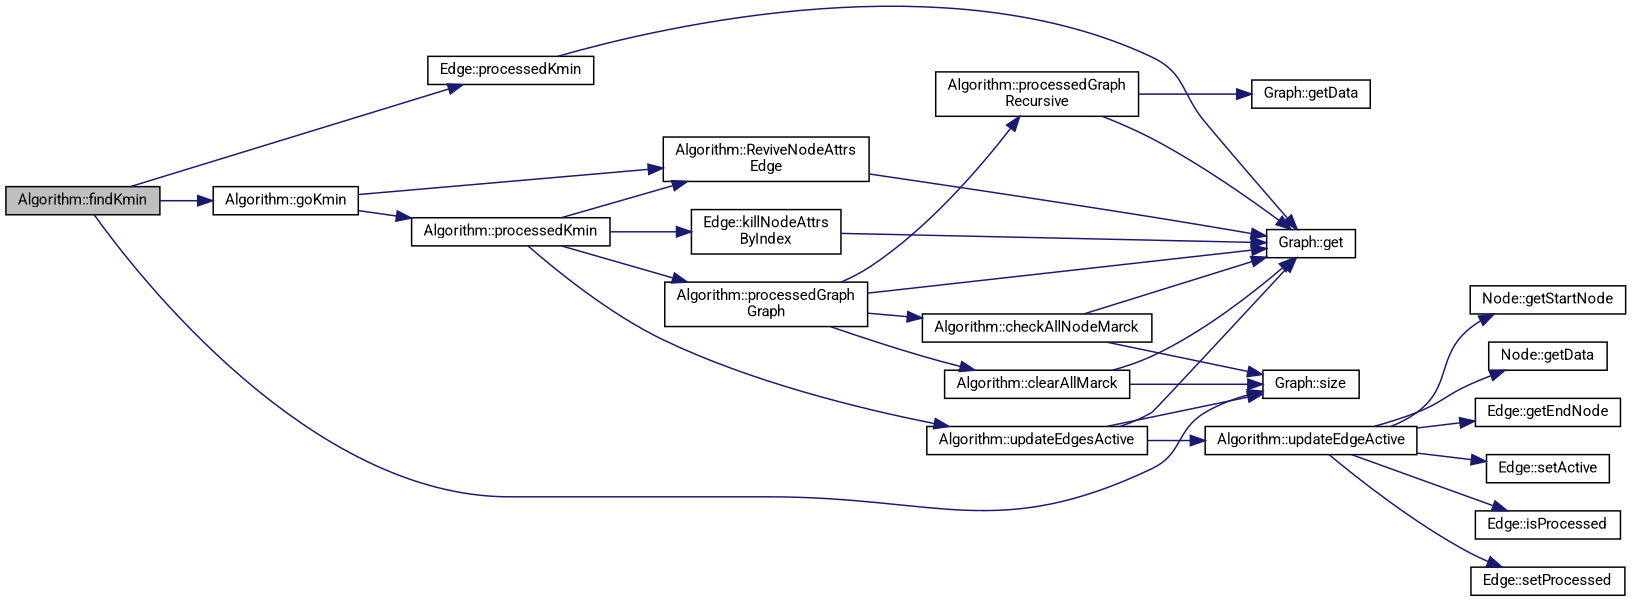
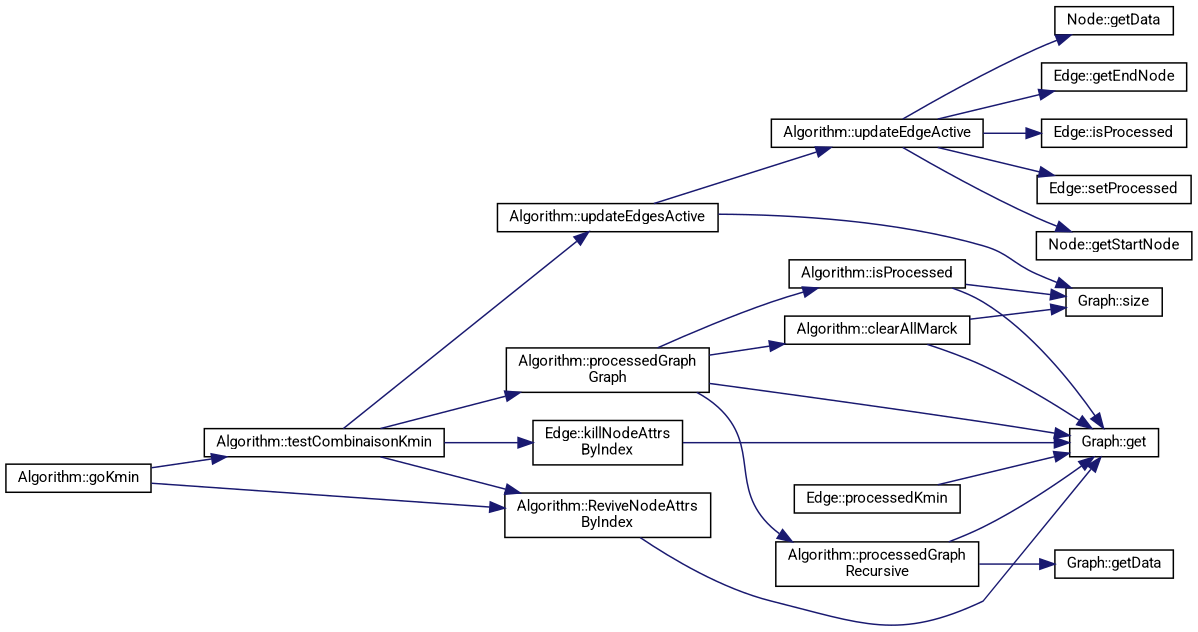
  digraph {
    fontname=Roboto
    rankdir=LR
    node [color=black fillcolor=white fontname=Roboto fontsize=10 shape=record style=filled]
    edge [color=midnightblue fontname=Roboto fontsize=10 labelfontname=Helvetica labelfontsize=10 style=solid]
-   n1 [fillcolor=grey75 fontcolor=black height=0.2 label="Algorithm::findKmin" width=0.4]
    n2 [height=0.2 label="Graph::size" width=0.4]
    n3 [height=0.2 label="Algorithm::goKmin" width=0.4]
    n4 [height=0.2 label="Edge::processedKmin" width=0.4]
-   n5 [height=0.2 label="Algorithm::processedKmin" width=0.4]
-   n6 [height=0.2 label="Algorithm::ReviveNodeAttrs\lEdge" width=0.4]
+   n5 [height=0.2 label="Algorithm::testCombinaisonKmin" width=0.4]
+   n6 [height=0.2 label="Algorithm::ReviveNodeAttrs\lByIndex" width=0.4]
    n7 [height=0.2 label="Graph::get" width=0.4]
    n8 [height=0.2 label="Edge::killNodeAttrs\lByIndex" width=0.4]
    n9 [height=0.2 label="Algorithm::updateEdgesActive" width=0.4]
    n10 [height=0.2 label="Algorithm::processedGraph\lGraph" width=0.4]
    n11 [height=0.2 label="Algorithm::updateEdgeActive" width=0.4]
    n12 [height=0.2 label="Algorithm::clearAllMarck" width=0.4]
    n13 [height=0.2 label="Algorithm::processedGraph\lRecursive" width=0.4]
-   n14 [height=0.2 label="Algorithm::checkAllNodeMarck" width=0.4]
+   n14 [height=0.2 label="Algorithm::isProcessed" width=0.4]
    n15 [height=0.2 label="Node::getStartNode" width=0.4]
    n16 [height=0.2 label="Node::getData" width=0.4]
    n17 [height=0.2 label="Edge::getEndNode" width=0.4]
-   n18 [height=0.2 label="Edge::setActive" width=0.4]
    n19 [height=0.2 label="Edge::isProcessed" width=0.4]
    n20 [height=0.2 label="Edge::setProcessed" width=0.4]
    n21 [height=0.2 label="Graph::getData" width=0.4]
-   n1 -> n2
-   n1 -> n3
-   n1 -> n4
    n3 -> n5
    n3 -> n6
    n4 -> n7
    n5 -> n6
    n5 -> n8
    n5 -> n9
    n5 -> n10
    n6 -> n7
    n8 -> n7
    n9 -> n2
-   n9 -> n7
    n9 -> n11
    n10 -> n7
    n10 -> n12
    n10 -> n13
    n10 -> n14
    n11 -> n15
    n11 -> n16
    n11 -> n17
-   n11 -> n18
    n11 -> n19
    n11 -> n20
    n12 -> n2
    n12 -> n7
    n13 -> n7
    n13 -> n21
    n14 -> n2
    n14 -> n7
  }
